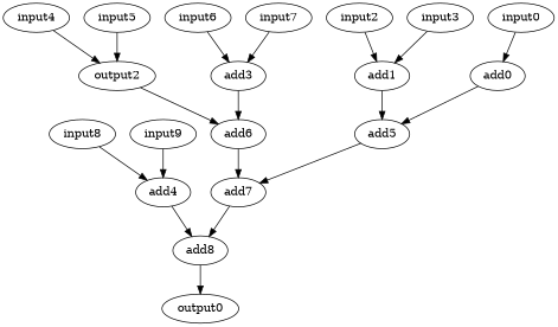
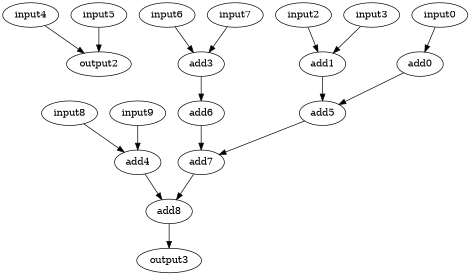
  digraph {
    node [opcode=add]
    edge [operand=0]
    add0
    input0 [opcode=load]
    add5
    add1
    input2 [opcode=load]
    input3 [opcode=load]
    n7 [label=output2]
    input4 [opcode=load]
    add6
    input5 [opcode=load]
    add3
    input6 [opcode=load]
    input7 [opcode=load]
    add4
    input8 [opcode=load]
    add8
    input9 [opcode=load]
-   output0 [opcode=store]
+   output0 [opcode=store label=output3]
    add7
    add0 -> add5
    input0 -> add0
    add5 -> add7
    add1 -> add5 [operand=1]
    input2 -> add1
    input3 -> add1 [operand=1]
-   n7 -> add6
    input4 -> n7
    add6 -> add7 [operand=1]
    input5 -> n7 [operand=1]
    add3 -> add6 [operand=1]
    input6 -> add3
    input7 -> add3 [operand=1]
    add4 -> add8 [operand=1]
    input8 -> add4
    add8 -> output0
    input9 -> add4 [operand=1]
    add7 -> add8
  }
